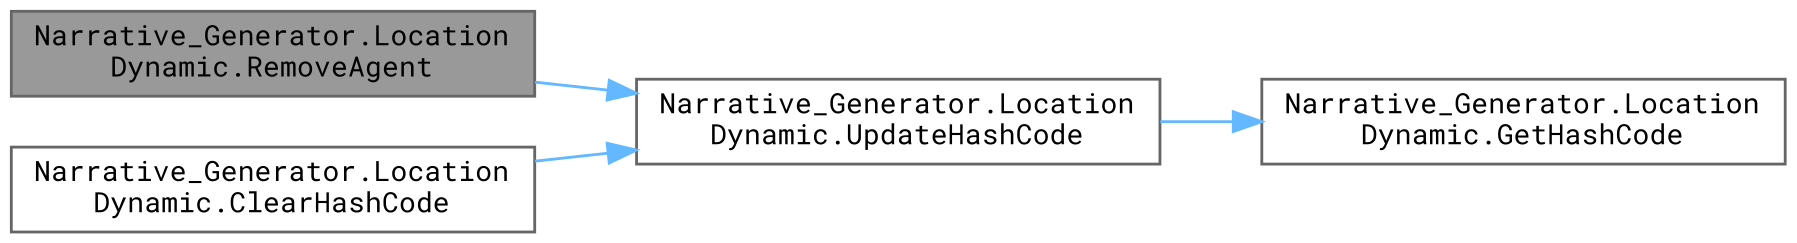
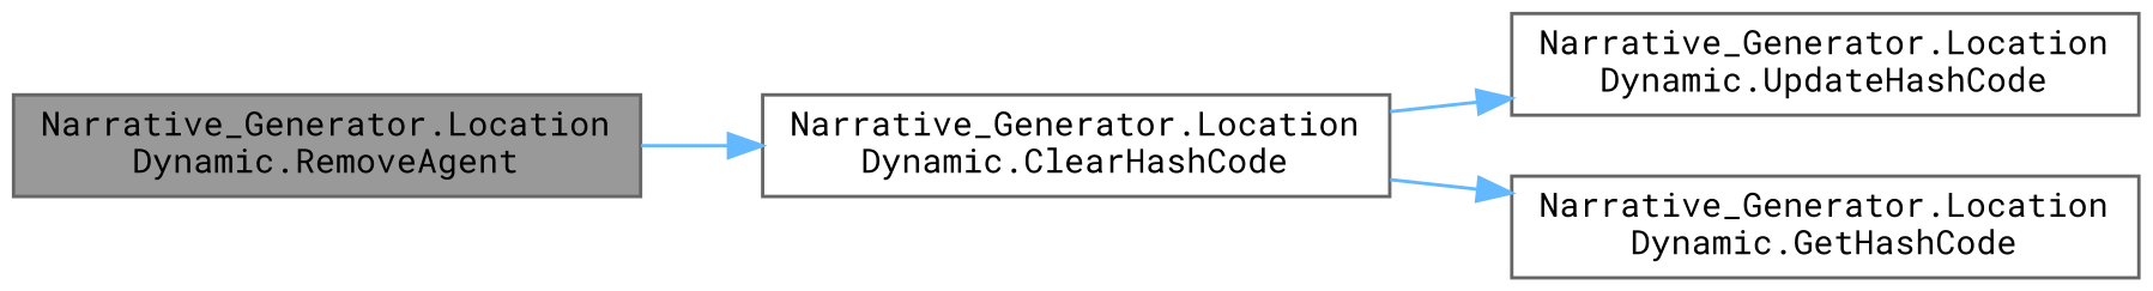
  digraph {
    fontname="Roboto Mono"
    rankdir=LR
    node [color=grey40 fillcolor=white fontname="Roboto Mono" fontsize=10 shape=box style=filled]
    edge [color=steelblue1 fontname="Roboto Mono" fontsize=10 labelfontname=Helvetica labelfontsize=10 style=solid]
    n1 [color=gray40 fillcolor=grey60 fontcolor=black height=0.2 label="Narrative_Generator.Location\lDynamic.RemoveAgent" width=0.4]
    n2 [height=0.2 label="Narrative_Generator.Location\lDynamic.UpdateHashCode" width=0.4]
    n3 [height=0.2 label="Narrative_Generator.Location\lDynamic.GetHashCode" width=0.4]
    n4 [height=0.2 label="Narrative_Generator.Location\lDynamic.ClearHashCode" width=0.4]
-   n1 -> n2
-   n2 -> n3
+   n1 -> n4
+   n4 -> n3
    n4 -> n2
  }
